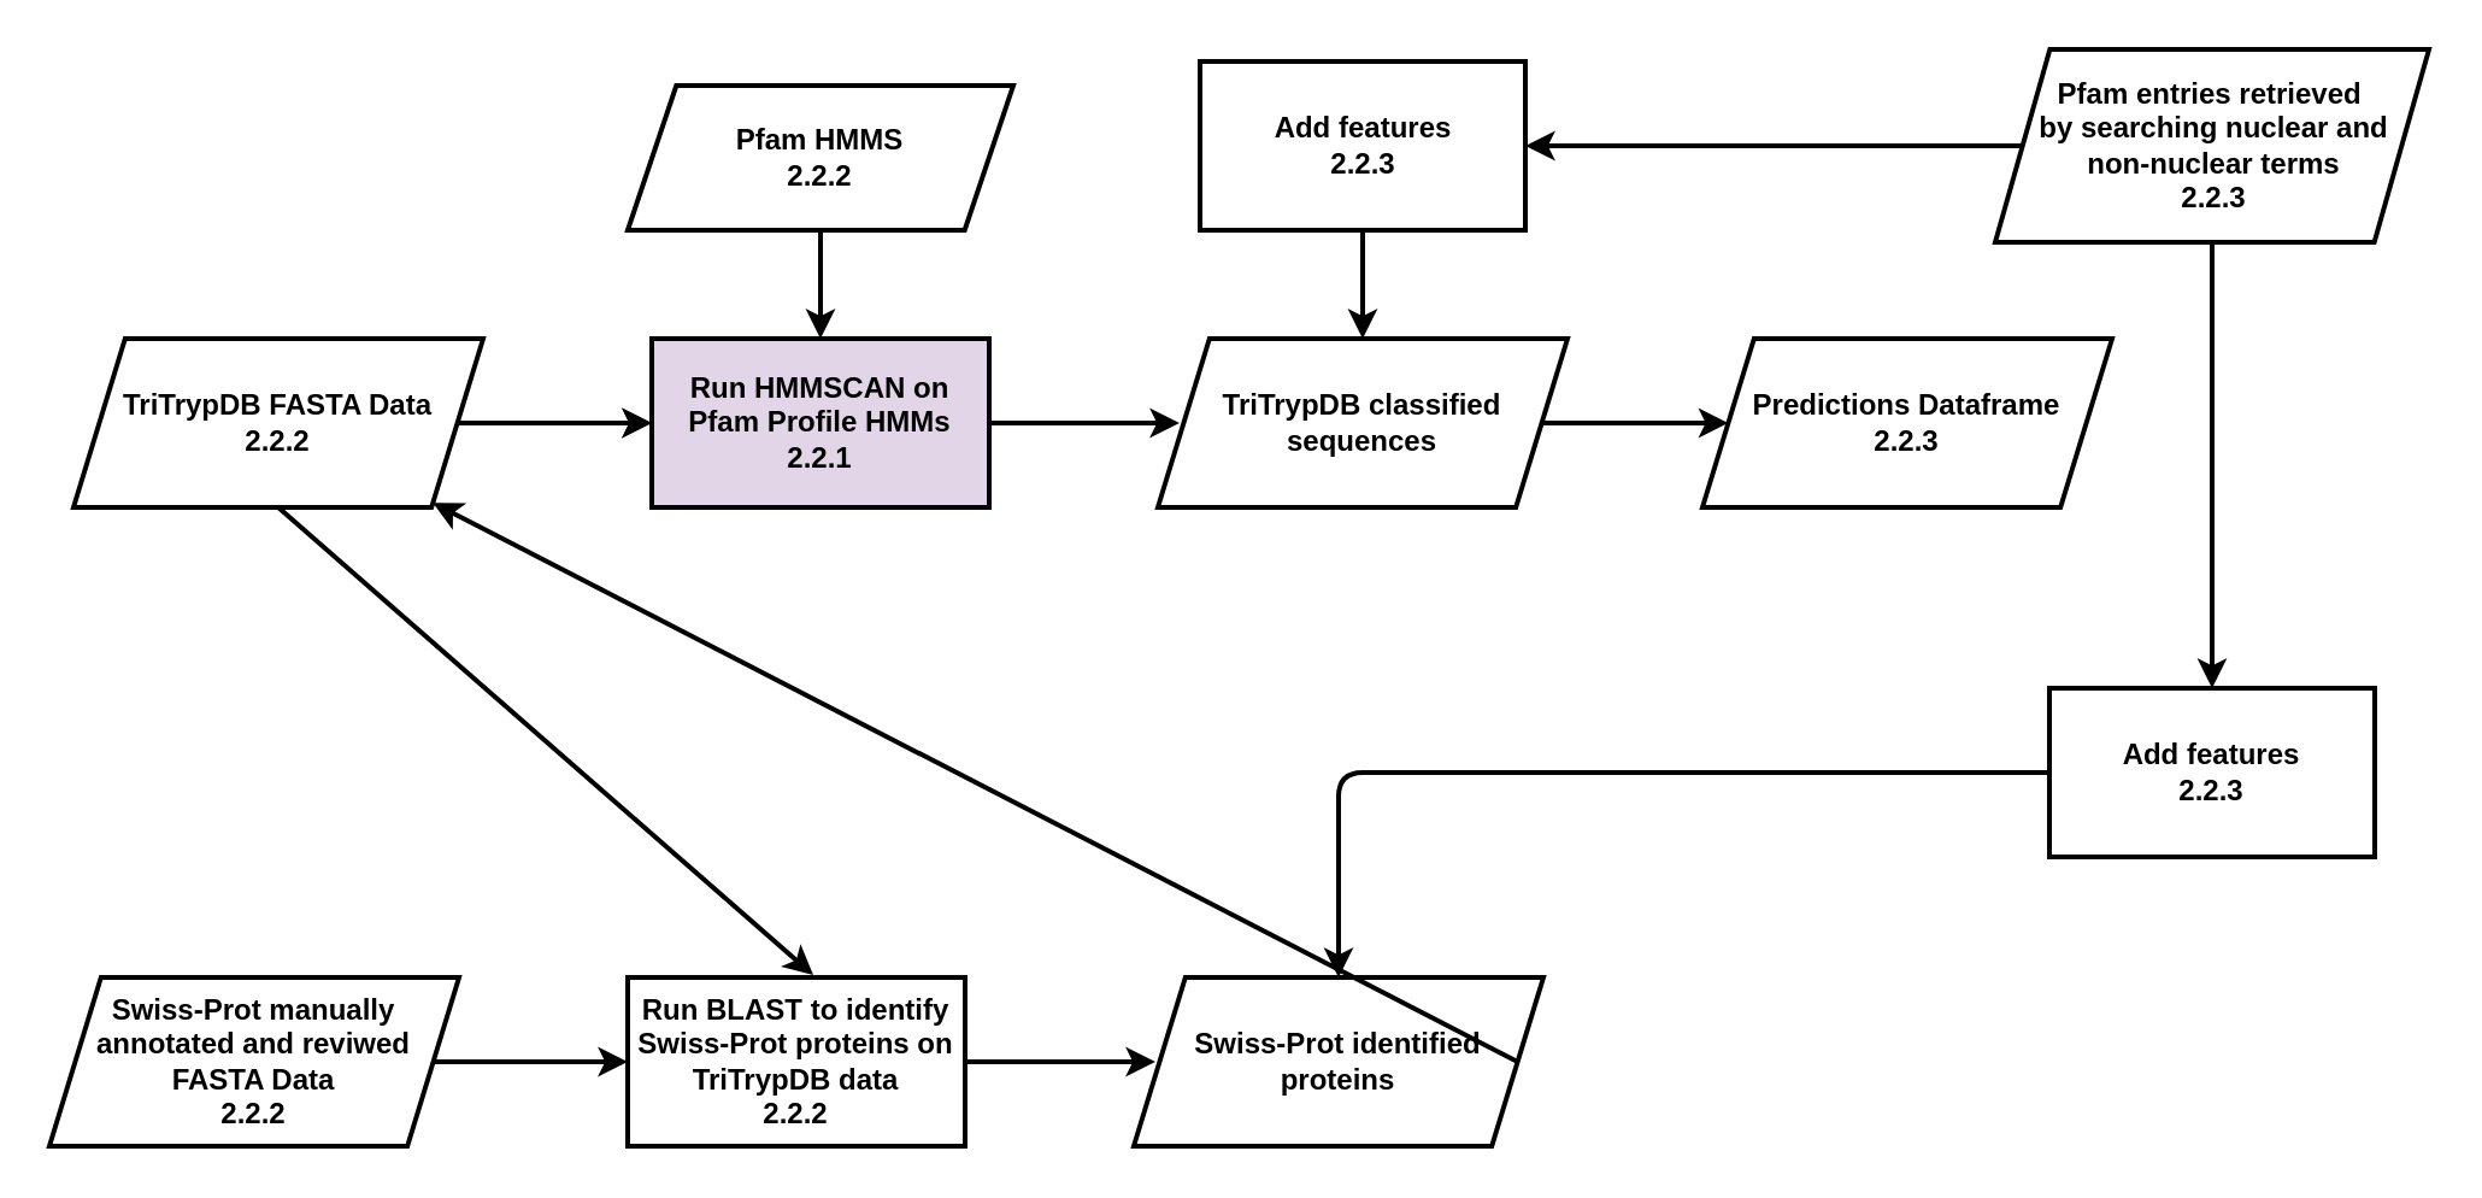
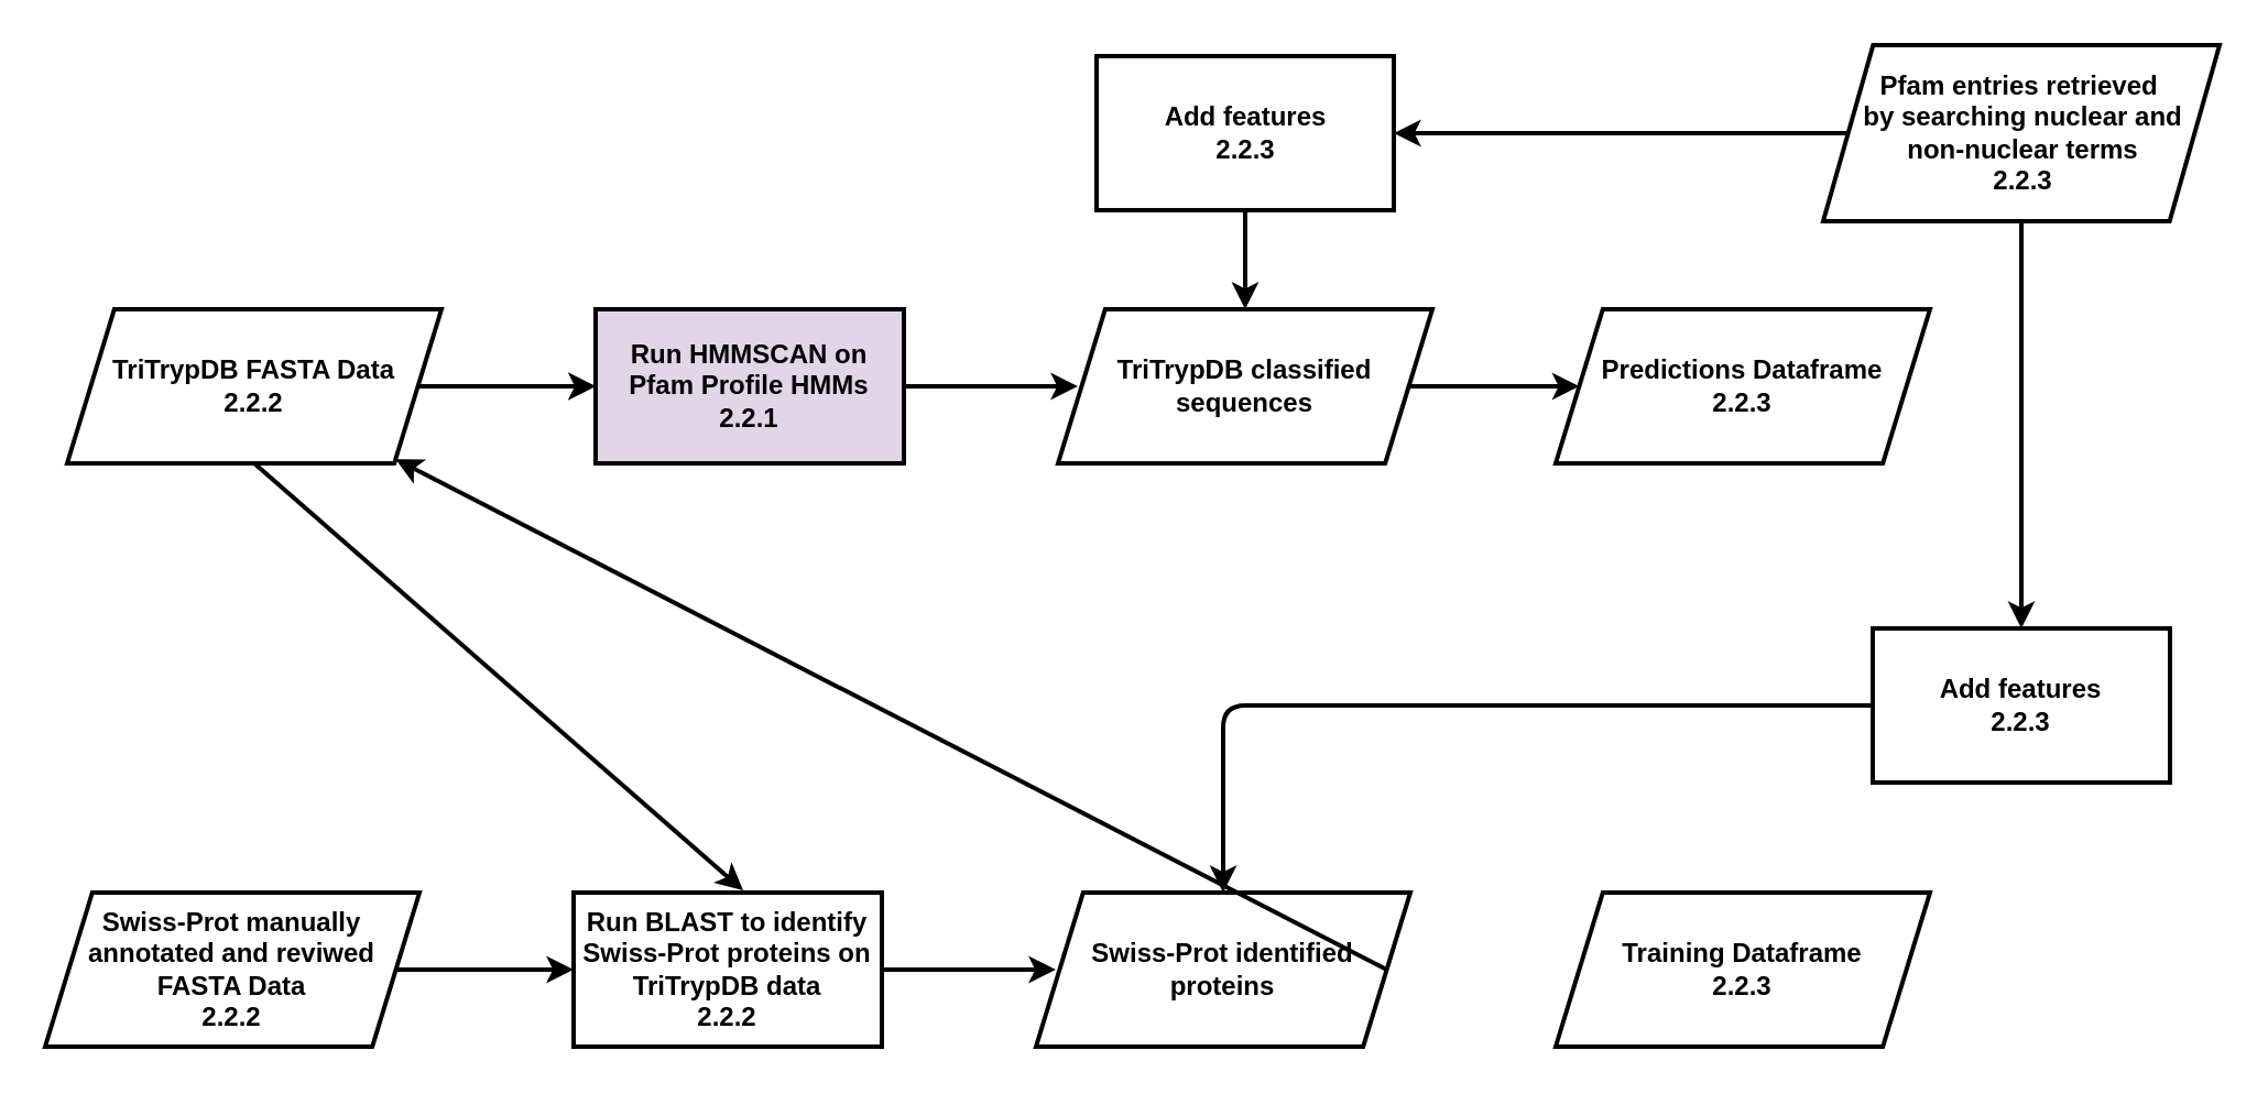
  <mxCell id="0" />
  <mxCell id="1" parent="0" />
  <mxCell id="2" value="&lt;b&gt;Run HMMSCAN on Pfam Profile HMMs&lt;br&gt;2.2.1&lt;br&gt;&lt;/b&gt;" style="rounded=0;whiteSpace=wrap;html=1;fontSize=12;fillColor=#e1d5e7;strokeWidth=2;" parent="1" vertex="1"><mxGeometry x="270" y="140" width="140" height="70" as="geometry" /></mxCell>
  <mxCell id="3" value="" style="edgeStyle=orthogonalEdgeStyle;rounded=0;orthogonalLoop=1;jettySize=auto;html=1;strokeWidth=2;fontSize=12;" parent="1" source="4" target="2" edge="1"><mxGeometry relative="1" as="geometry" /></mxCell>
  <mxCell id="4" value="&lt;b&gt;TriTrypDB FASTA Data&lt;br&gt;2.2.2&lt;br&gt;&lt;/b&gt;" style="shape=parallelogram;perimeter=parallelogramPerimeter;whiteSpace=wrap;html=1;strokeWidth=2;fillColor=#ffffff;fontSize=12;size=0.126;" parent="1" vertex="1"><mxGeometry x="30" y="140" width="170" height="70" as="geometry" /></mxCell>
  <mxCell id="5" value="" style="endArrow=classic;html=1;fontSize=12;exitX=1;exitY=0.5;exitDx=0;exitDy=0;entryX=0;entryY=0.5;entryDx=0;entryDy=0;strokeWidth=2;" parent="1" source="4" target="2" edge="1"><mxGeometry width="50" height="50" relative="1" as="geometry"><mxPoint x="20" y="285" as="sourcePoint" /><mxPoint x="70" y="235" as="targetPoint" /></mxGeometry></mxCell>
  <mxCell id="6" value="" style="endArrow=classic;html=1;fontSize=12;exitX=1;exitY=0.5;exitDx=0;exitDy=0;entryX=0;entryY=0.5;entryDx=0;entryDy=0;strokeWidth=2;" parent="1" edge="1"><mxGeometry width="50" height="50" relative="1" as="geometry"><mxPoint x="410" y="175" as="sourcePoint" /><mxPoint x="489" y="175" as="targetPoint" /></mxGeometry></mxCell>
  <mxCell id="7" value="&lt;b&gt;TriTrypDB classified sequences&lt;br&gt;&lt;/b&gt;" style="shape=parallelogram;perimeter=parallelogramPerimeter;whiteSpace=wrap;html=1;strokeWidth=2;fillColor=#ffffff;fontSize=12;size=0.126;" parent="1" vertex="1"><mxGeometry x="480" y="140" width="170" height="70" as="geometry" /></mxCell>
  <mxCell id="8" value="&lt;b&gt;Pfam entries retrieved&amp;nbsp;&lt;br&gt;by searching nuclear and&lt;br&gt;non-nuclear terms&lt;br&gt;2.2.3&lt;br&gt;&lt;/b&gt;" style="shape=parallelogram;perimeter=parallelogramPerimeter;html=1;strokeWidth=2;fillColor=#ffffff;fontSize=12;size=0.126;align=center;verticalAlign=middle;spacing=2;spacingTop=0;spacingLeft=0;spacingRight=0;" parent="1" vertex="1"><mxGeometry x="827.5" y="20" width="180" height="80" as="geometry" /></mxCell>
  <mxCell id="9" value="&lt;b&gt;Swiss-Prot manually annotated and reviwed FASTA Data&lt;br&gt;2.2.2&lt;br&gt;&lt;/b&gt;" style="shape=parallelogram;perimeter=parallelogramPerimeter;whiteSpace=wrap;html=1;strokeWidth=2;fillColor=#ffffff;fontSize=12;size=0.126;" parent="1" vertex="1"><mxGeometry x="20" y="405" width="170" height="70" as="geometry" /></mxCell>
- <mxCell id="10" value="&lt;b&gt;Pfam HMMS&lt;br&gt;2.2.2&lt;br&gt;&lt;/b&gt;" style="shape=parallelogram;perimeter=parallelogramPerimeter;whiteSpace=wrap;html=1;strokeWidth=2;fillColor=#ffffff;fontSize=12;size=0.126;" parent="1" vertex="1"><mxGeometry x="260" y="35" width="160" height="60" as="geometry" /></mxCell>
- <mxCell id="11" value="" style="endArrow=classic;html=1;strokeWidth=2;fontSize=12;exitX=0.5;exitY=1;exitDx=0;exitDy=0;" parent="1" source="10" target="2" edge="1"><mxGeometry width="50" height="50" relative="1" as="geometry"><mxPoint x="470" y="105" as="sourcePoint" /><mxPoint x="520" y="55" as="targetPoint" /></mxGeometry></mxCell>
  <mxCell id="12" value="" style="endArrow=classic;html=1;strokeWidth=2;fontSize=12;exitX=0.5;exitY=1;exitDx=0;exitDy=0;entryX=0.55;entryY=-0.014;entryDx=0;entryDy=0;entryPerimeter=0;" parent="1" source="4" target="14" edge="1"><mxGeometry width="50" height="50" relative="1" as="geometry"><mxPoint x="20" y="545" as="sourcePoint" /><mxPoint x="335" y="405" as="targetPoint" /></mxGeometry></mxCell>
  <mxCell id="13" value="" style="endArrow=classic;html=1;fontSize=12;exitX=1;exitY=0.5;exitDx=0;exitDy=0;entryX=0;entryY=0.5;entryDx=0;entryDy=0;strokeWidth=2;" parent="1" source="9" target="14" edge="1"><mxGeometry width="50" height="50" relative="1" as="geometry"><mxPoint x="181" y="440" as="sourcePoint" /><mxPoint x="260.737" y="440" as="targetPoint" /></mxGeometry></mxCell>
  <mxCell id="14" value="&lt;b&gt;Run BLAST to identify Swiss-Prot proteins on TriTrypDB data&lt;br&gt;2.2.2&lt;br&gt;&lt;/b&gt;" style="rounded=0;whiteSpace=wrap;html=1;fontSize=12;fillColor=#ffffff;strokeWidth=2;" parent="1" vertex="1"><mxGeometry x="260" y="405" width="140" height="70" as="geometry" /></mxCell>
  <mxCell id="15" value="" style="endArrow=classic;html=1;fontSize=12;exitX=1;exitY=0.5;exitDx=0;exitDy=0;entryX=0;entryY=0.5;entryDx=0;entryDy=0;strokeWidth=2;" parent="1" edge="1"><mxGeometry width="50" height="50" relative="1" as="geometry"><mxPoint x="400" y="440" as="sourcePoint" /><mxPoint x="479" y="440" as="targetPoint" /></mxGeometry></mxCell>
  <mxCell id="16" value="&lt;b&gt;Swiss-Prot identified proteins&lt;br&gt;&lt;/b&gt;" style="shape=parallelogram;perimeter=parallelogramPerimeter;whiteSpace=wrap;html=1;strokeWidth=2;fillColor=#ffffff;fontSize=12;size=0.126;" parent="1" vertex="1"><mxGeometry x="470" y="405" width="170" height="70" as="geometry" /></mxCell>
  <mxCell id="17" value="&lt;b&gt;Add features&lt;br&gt;2.2.3&lt;br&gt;&lt;/b&gt;" style="rounded=0;whiteSpace=wrap;html=1;fontSize=12;fillColor=#ffffff;strokeWidth=2;" parent="1" vertex="1"><mxGeometry x="497.5" y="25" width="135" height="70" as="geometry" /></mxCell>
  <mxCell id="18" value="" style="endArrow=classic;html=1;strokeWidth=2;fontSize=12;exitX=0;exitY=0.5;exitDx=0;exitDy=0;entryX=1;entryY=0.5;entryDx=0;entryDy=0;" parent="1" source="8" target="17" edge="1"><mxGeometry width="50" height="50" relative="1" as="geometry"><mxPoint x="20" y="545" as="sourcePoint" /><mxPoint x="70" y="495" as="targetPoint" /></mxGeometry></mxCell>
  <mxCell id="19" value="" style="endArrow=classic;html=1;strokeWidth=2;fontSize=12;exitX=0.5;exitY=1;exitDx=0;exitDy=0;entryX=0.5;entryY=0;entryDx=0;entryDy=0;" parent="1" source="17" target="7" edge="1"><mxGeometry width="50" height="50" relative="1" as="geometry"><mxPoint x="572" y="95" as="sourcePoint" /><mxPoint x="572" y="140" as="targetPoint" /></mxGeometry></mxCell>
  <mxCell id="20" value="&lt;b&gt;Add features&lt;br&gt;2.2.3&lt;br&gt;&lt;/b&gt;" style="rounded=0;whiteSpace=wrap;html=1;fontSize=12;fillColor=#ffffff;strokeWidth=2;" parent="1" vertex="1"><mxGeometry x="850" y="285" width="135" height="70" as="geometry" /></mxCell>
  <mxCell id="21" value="" style="endArrow=classic;html=1;strokeWidth=2;fontSize=12;exitX=0.5;exitY=1;exitDx=0;exitDy=0;entryX=0.5;entryY=0;entryDx=0;entryDy=0;" parent="1" source="8" target="20" edge="1"><mxGeometry width="50" height="50" relative="1" as="geometry"><mxPoint x="20" y="545" as="sourcePoint" /><mxPoint x="70" y="495" as="targetPoint" /></mxGeometry></mxCell>
  <mxCell id="22" value="" style="endArrow=classic;html=1;strokeWidth=2;fontSize=12;exitX=0;exitY=0.5;exitDx=0;exitDy=0;entryX=0.5;entryY=0;entryDx=0;entryDy=0;" parent="1" source="20" target="16" edge="1"><mxGeometry width="50" height="50" relative="1" as="geometry"><mxPoint x="20" y="545" as="sourcePoint" /><mxPoint x="70" y="495" as="targetPoint" /><Array as="points"><mxPoint x="555" y="320" /></Array></mxGeometry></mxCell>
+ <mxCell id="23" value="&lt;b&gt;Training Dataframe&lt;br&gt;2.2.3&lt;br&gt;&lt;/b&gt;" style="shape=parallelogram;perimeter=parallelogramPerimeter;whiteSpace=wrap;html=1;strokeWidth=2;fillColor=#ffffff;fontSize=12;size=0.126;" parent="1" vertex="1"><mxGeometry x="706" y="405" width="170" height="70" as="geometry" /></mxCell>
  <mxCell id="24" value="&lt;b&gt;Predictions Dataframe&lt;br&gt;2.2.3&lt;br&gt;&lt;/b&gt;" style="shape=parallelogram;perimeter=parallelogramPerimeter;whiteSpace=wrap;html=1;strokeWidth=2;fillColor=#ffffff;fontSize=12;size=0.126;" parent="1" vertex="1"><mxGeometry x="706" y="140" width="170" height="70" as="geometry" /></mxCell>
  <mxCell id="25" value="" style="endArrow=classic;html=1;fontSize=12;exitX=1;exitY=0.5;exitDx=0;exitDy=0;entryX=0;entryY=0.5;entryDx=0;entryDy=0;strokeWidth=2;" parent="1" source="7" target="24" edge="1"><mxGeometry width="50" height="50" relative="1" as="geometry"><mxPoint x="639.763" y="175" as="sourcePoint" /><mxPoint x="720.5" y="175" as="targetPoint" /></mxGeometry></mxCell>
  <mxCell id="26" value="" style="endArrow=classic;html=1;fontSize=12;exitX=1;exitY=0.5;exitDx=0;exitDy=0;strokeWidth=2;" parent="1" source="16" target="4" edge="1"><mxGeometry width="50" height="50" relative="1" as="geometry"><mxPoint x="632.263" y="439" as="sourcePoint" /><mxPoint x="709.737" y="439" as="targetPoint" /></mxGeometry></mxCell>
